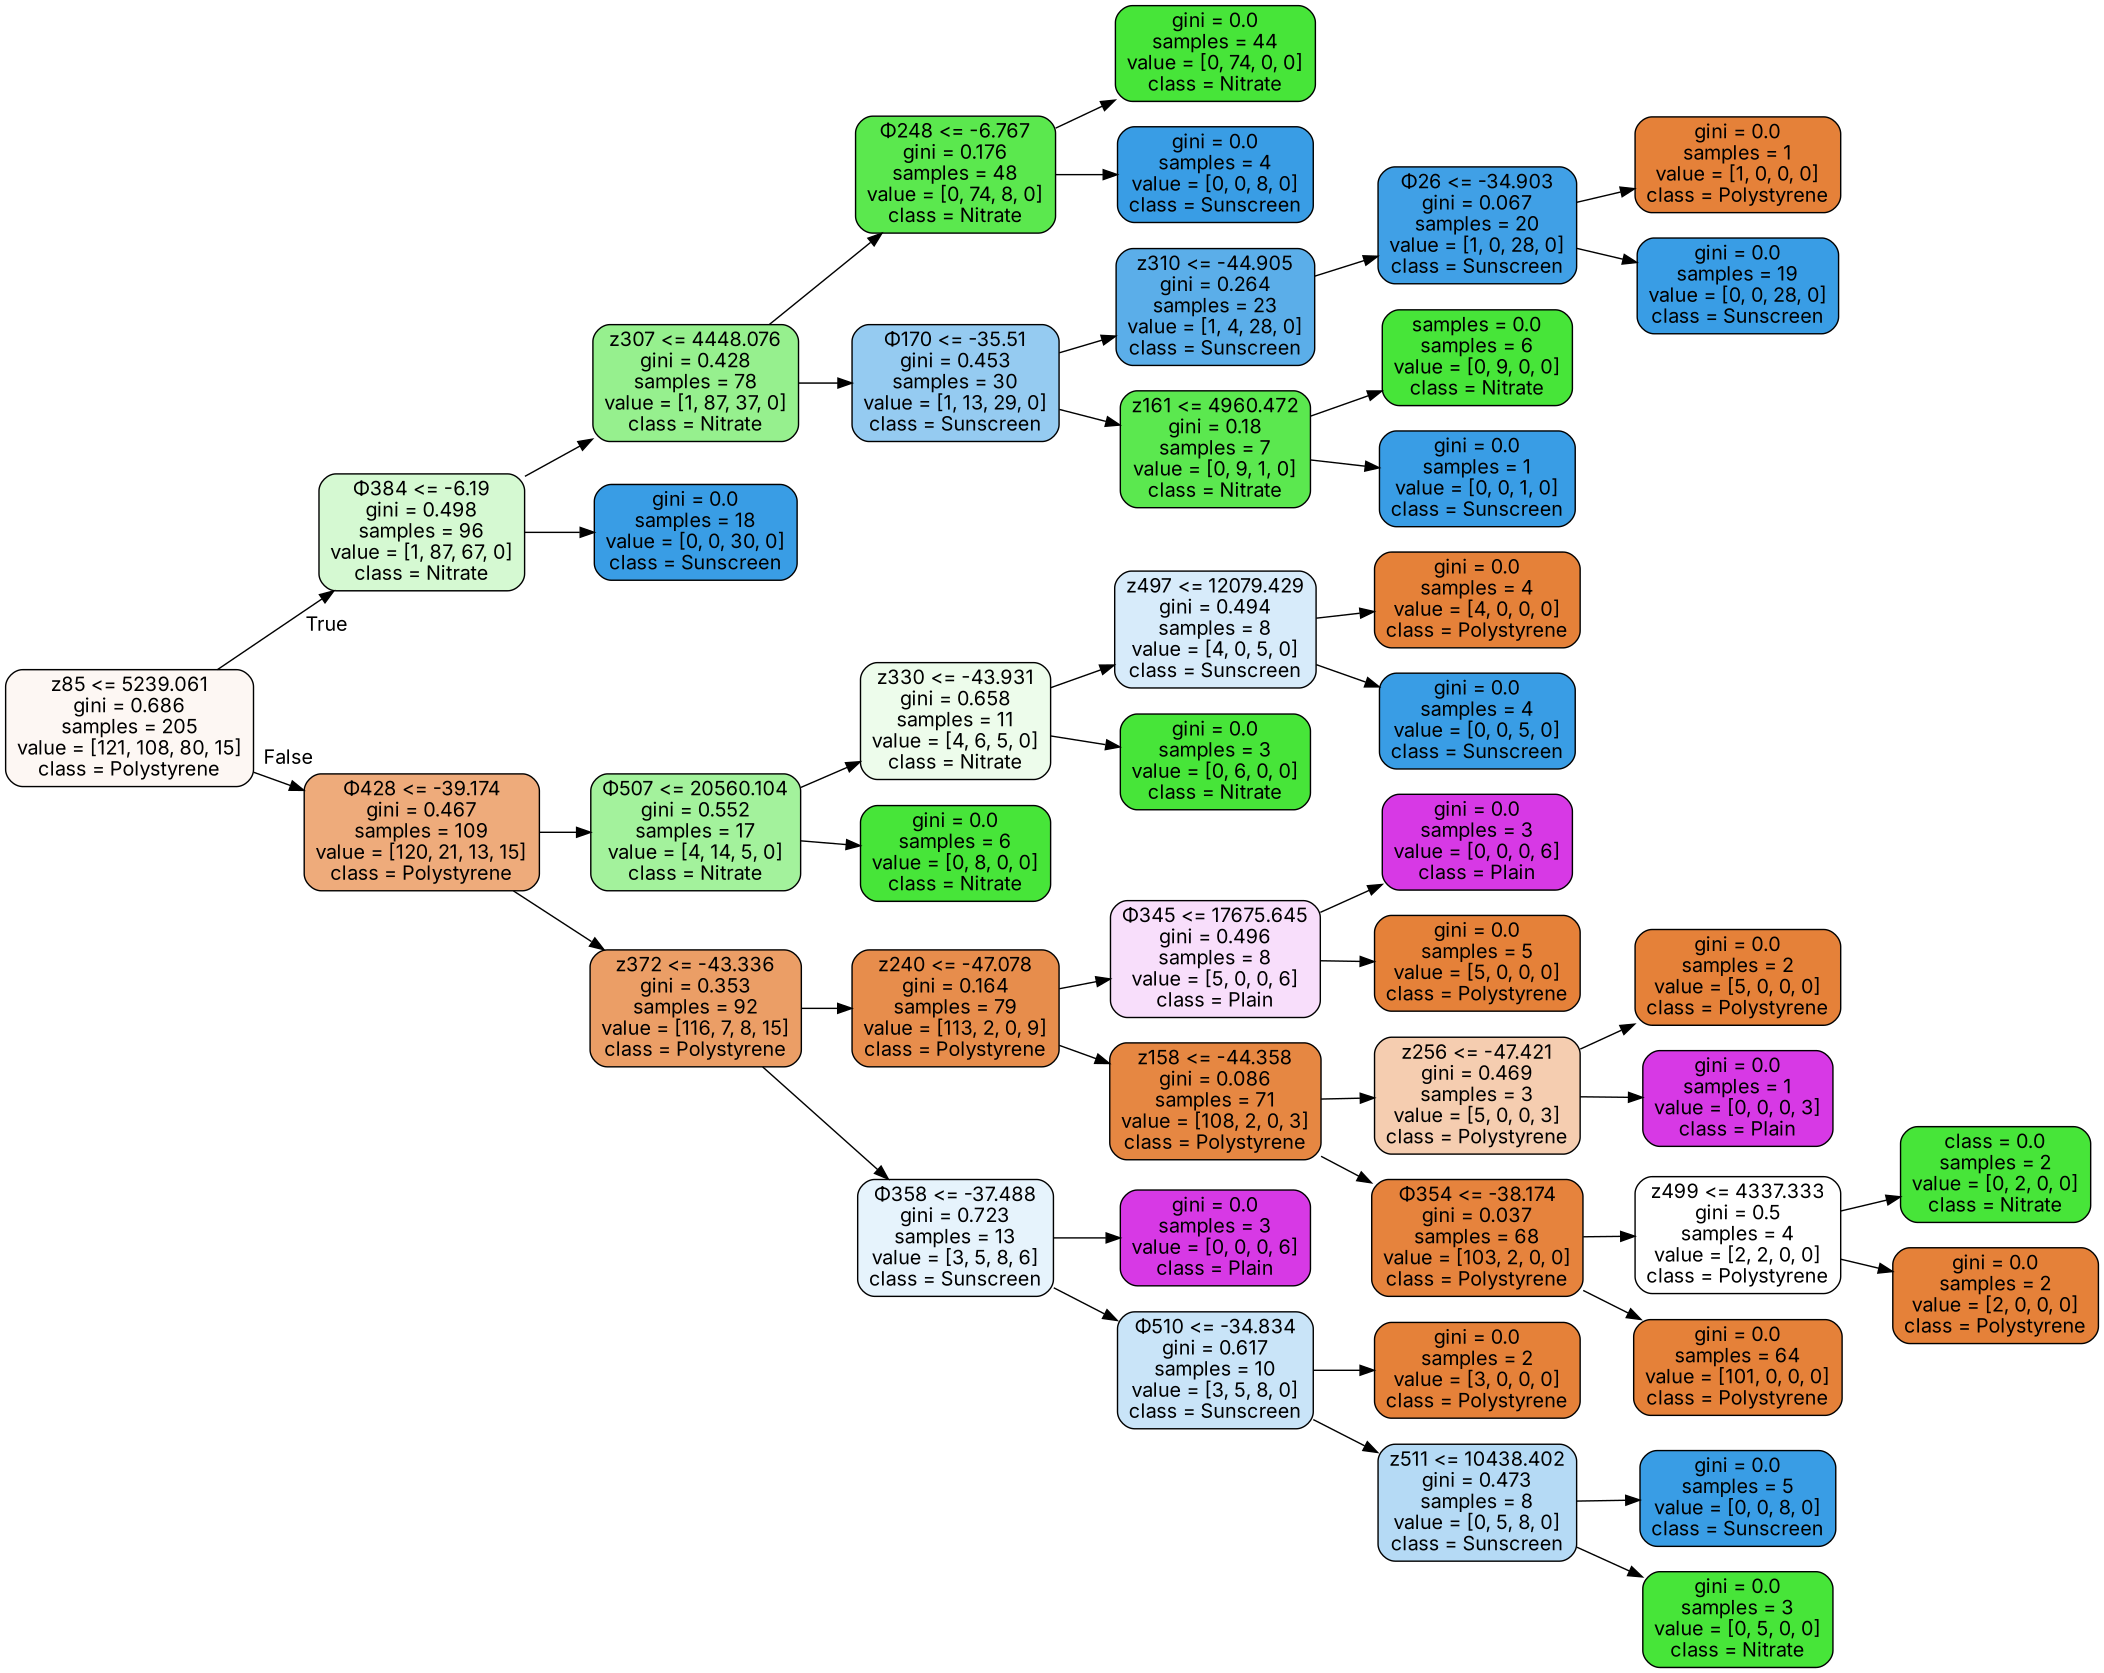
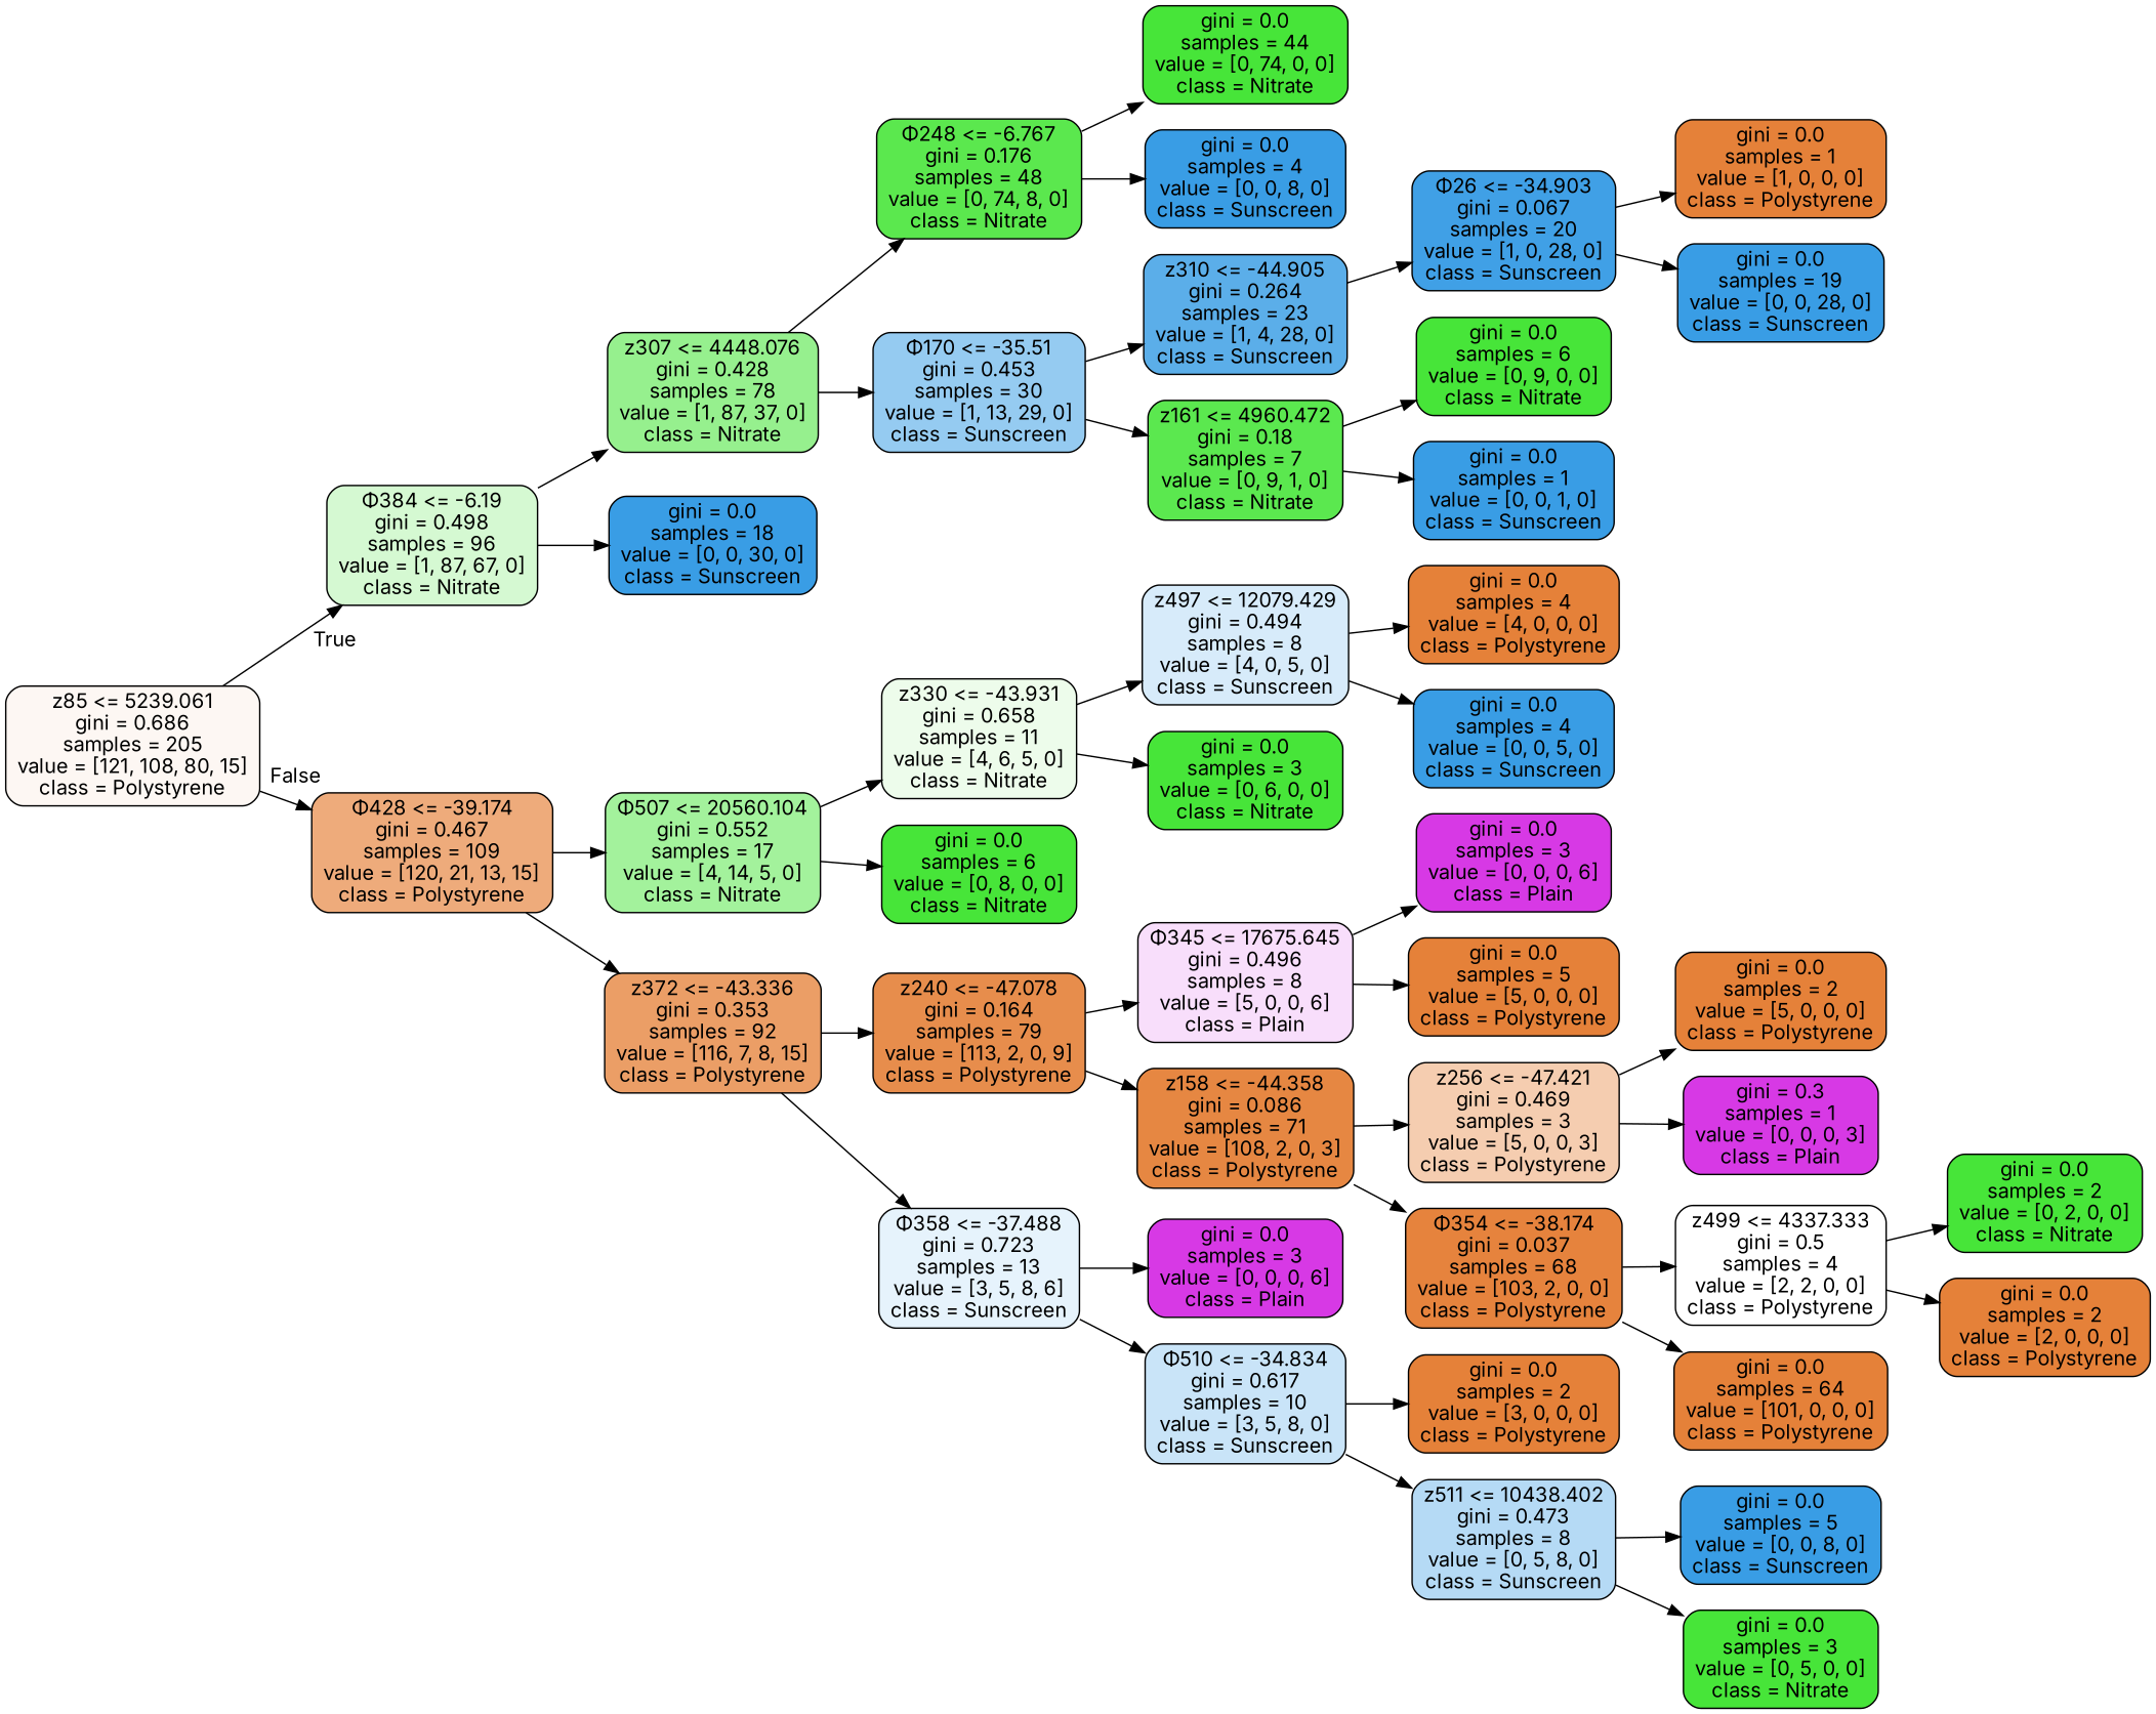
  digraph {
    fontname=Inter
    rankdir=LR
    node [color=black fillcolor="#e58139" fontname=Inter shape=box style="filled, rounded"]
    edge [fontname=Inter]
    n1 [fillcolor="#fdf7f3" label="z85 <= 5239.061\ngini = 0.686\nsamples = 205\nvalue = [121, 108, 80, 15]\nclass = Polystyrene"]
    n2 [fillcolor="#d5f9d2" label="Φ384 <= -6.19\ngini = 0.498\nsamples = 96\nvalue = [1, 87, 67, 0]\nclass = Nitrate"]
    n3 [fillcolor="#eeab7b" label="Φ428 <= -39.174\ngini = 0.467\nsamples = 109\nvalue = [120, 21, 13, 15]\nclass = Polystyrene"]
    n4 [fillcolor="#96f08e" label="z307 <= 4448.076\ngini = 0.428\nsamples = 78\nvalue = [1, 87, 37, 0]\nclass = Nitrate"]
    n5 [fillcolor="#399de5" label="gini = 0.0\nsamples = 18\nvalue = [0, 0, 30, 0]\nclass = Sunscreen"]
    n6 [fillcolor="#a3f29c" label="Φ507 <= 20560.104\ngini = 0.552\nsamples = 17\nvalue = [4, 14, 5, 0]\nclass = Nitrate"]
    n7 [fillcolor="#eb9e66" label="z372 <= -43.336\ngini = 0.353\nsamples = 92\nvalue = [116, 7, 8, 15]\nclass = Polystyrene"]
    n8 [fillcolor="#5be84e" label="Φ248 <= -6.767\ngini = 0.176\nsamples = 48\nvalue = [0, 74, 8, 0]\nclass = Nitrate"]
    n9 [fillcolor="#95cbf1" label="Φ170 <= -35.51\ngini = 0.453\nsamples = 30\nvalue = [1, 13, 29, 0]\nclass = Sunscreen"]
    n10 [fillcolor="#47e539" label="gini = 0.0\nsamples = 44\nvalue = [0, 74, 0, 0]\nclass = Nitrate"]
    n11 [fillcolor="#399de5" label="gini = 0.0\nsamples = 4\nvalue = [0, 0, 8, 0]\nclass = Sunscreen"]
    n12 [fillcolor="#5baee9" label="z310 <= -44.905\ngini = 0.264\nsamples = 23\nvalue = [1, 4, 28, 0]\nclass = Sunscreen"]
    n13 [fillcolor="#5be84f" label="z161 <= 4960.472\ngini = 0.18\nsamples = 7\nvalue = [0, 9, 1, 0]\nclass = Nitrate"]
    n14 [fillcolor="#40a0e6" label="Φ26 <= -34.903\ngini = 0.067\nsamples = 20\nvalue = [1, 0, 28, 0]\nclass = Sunscreen"]
-   n15 [fillcolor="#47e539" label="samples = 0.0\nsamples = 6\nvalue = [0, 9, 0, 0]\nclass = Nitrate"]
+   n15 [fillcolor="#47e539" label="gini = 0.0\nsamples = 6\nvalue = [0, 9, 0, 0]\nclass = Nitrate"]
    n16 [fillcolor="#399de5" label="gini = 0.0\nsamples = 1\nvalue = [0, 0, 1, 0]\nclass = Sunscreen"]
    n17 [label="gini = 0.0\nsamples = 1\nvalue = [1, 0, 0, 0]\nclass = Polystyrene"]
    n18 [fillcolor="#399de5" label="gini = 0.0\nsamples = 19\nvalue = [0, 0, 28, 0]\nclass = Sunscreen"]
    n19 [fillcolor="#edfceb" label="z330 <= -43.931\ngini = 0.658\nsamples = 11\nvalue = [4, 6, 5, 0]\nclass = Nitrate"]
    n20 [fillcolor="#47e539" label="gini = 0.0\nsamples = 6\nvalue = [0, 8, 0, 0]\nclass = Nitrate"]
    n21 [fillcolor="#e78d4c" label="z240 <= -47.078\ngini = 0.164\nsamples = 79\nvalue = [113, 2, 0, 9]\nclass = Polystyrene"]
    n22 [fillcolor="#e6f3fc" label="Φ358 <= -37.488\ngini = 0.723\nsamples = 13\nvalue = [3, 5, 8, 6]\nclass = Sunscreen"]
    n23 [fillcolor="#d7ebfa" label="z497 <= 12079.429\ngini = 0.494\nsamples = 8\nvalue = [4, 0, 5, 0]\nclass = Sunscreen"]
    n24 [fillcolor="#47e539" label="gini = 0.0\nsamples = 3\nvalue = [0, 6, 0, 0]\nclass = Nitrate"]
    n25 [label="gini = 0.0\nsamples = 4\nvalue = [4, 0, 0, 0]\nclass = Polystyrene"]
    n26 [fillcolor="#399de5" label="gini = 0.0\nsamples = 4\nvalue = [0, 0, 5, 0]\nclass = Sunscreen"]
    n27 [fillcolor="#f8defb" label="Φ345 <= 17675.645\ngini = 0.496\nsamples = 8\nvalue = [5, 0, 0, 6]\nclass = Plain"]
    n28 [fillcolor="#e68742" label="z158 <= -44.358\ngini = 0.086\nsamples = 71\nvalue = [108, 2, 0, 3]\nclass = Polystyrene"]
    n29 [fillcolor="#d739e5" label="gini = 0.0\nsamples = 3\nvalue = [0, 0, 0, 6]\nclass = Plain"]
    n30 [fillcolor="#c9e4f8" label="Φ510 <= -34.834\ngini = 0.617\nsamples = 10\nvalue = [3, 5, 8, 0]\nclass = Sunscreen"]
    n31 [fillcolor="#d739e5" label="gini = 0.0\nsamples = 3\nvalue = [0, 0, 0, 6]\nclass = Plain"]
    n32 [label="gini = 0.0\nsamples = 5\nvalue = [5, 0, 0, 0]\nclass = Polystyrene"]
    n33 [fillcolor="#f5cdb0" label="z256 <= -47.421\ngini = 0.469\nsamples = 3\nvalue = [5, 0, 0, 3]\nclass = Polystyrene"]
    n34 [fillcolor="#e6833d" label="Φ354 <= -38.174\ngini = 0.037\nsamples = 68\nvalue = [103, 2, 0, 0]\nclass = Polystyrene"]
    n35 [label="gini = 0.0\nsamples = 2\nvalue = [5, 0, 0, 0]\nclass = Polystyrene"]
-   n36 [fillcolor="#d739e5" label="gini = 0.0\nsamples = 1\nvalue = [0, 0, 0, 3]\nclass = Plain"]
+   n36 [fillcolor="#d739e5" label="gini = 0.3\nsamples = 1\nvalue = [0, 0, 0, 3]\nclass = Plain"]
    n37 [fillcolor="#ffffff" label="z499 <= 4337.333\ngini = 0.5\nsamples = 4\nvalue = [2, 2, 0, 0]\nclass = Polystyrene"]
    n38 [label="gini = 0.0\nsamples = 64\nvalue = [101, 0, 0, 0]\nclass = Polystyrene"]
-   n39 [fillcolor="#47e539" label="class = 0.0\nsamples = 2\nvalue = [0, 2, 0, 0]\nclass = Nitrate"]
+   n39 [fillcolor="#47e539" label="gini = 0.0\nsamples = 2\nvalue = [0, 2, 0, 0]\nclass = Nitrate"]
    n40 [label="gini = 0.0\nsamples = 2\nvalue = [2, 0, 0, 0]\nclass = Polystyrene"]
    n41 [label="gini = 0.0\nsamples = 2\nvalue = [3, 0, 0, 0]\nclass = Polystyrene"]
    n42 [fillcolor="#b5daf5" label="z511 <= 10438.402\ngini = 0.473\nsamples = 8\nvalue = [0, 5, 8, 0]\nclass = Sunscreen"]
    n43 [fillcolor="#399de5" label="gini = 0.0\nsamples = 5\nvalue = [0, 0, 8, 0]\nclass = Sunscreen"]
    n44 [fillcolor="#47e539" label="gini = 0.0\nsamples = 3\nvalue = [0, 5, 0, 0]\nclass = Nitrate"]
    n1 -> n2 [headlabel=True labelangle=45 labeldistance=2.5]
    n1 -> n3 [headlabel=False labelangle=-45 labeldistance=2.5]
    n2 -> n4
    n2 -> n5
    n3 -> n6
    n3 -> n7
    n4 -> n8
    n4 -> n9
    n6 -> n19
    n6 -> n20
    n7 -> n21
    n7 -> n22
    n8 -> n10
    n8 -> n11
    n9 -> n12
    n9 -> n13
    n12 -> n14
    n13 -> n15
    n13 -> n16
    n14 -> n17
    n14 -> n18
    n19 -> n23
    n19 -> n24
    n21 -> n27
    n21 -> n28
    n22 -> n29
    n22 -> n30
    n23 -> n25
    n23 -> n26
    n27 -> n31
    n27 -> n32
    n28 -> n33
    n28 -> n34
    n30 -> n41
    n30 -> n42
    n33 -> n35
    n33 -> n36
    n34 -> n37
    n34 -> n38
    n37 -> n39
    n37 -> n40
    n42 -> n43
    n42 -> n44
  }
